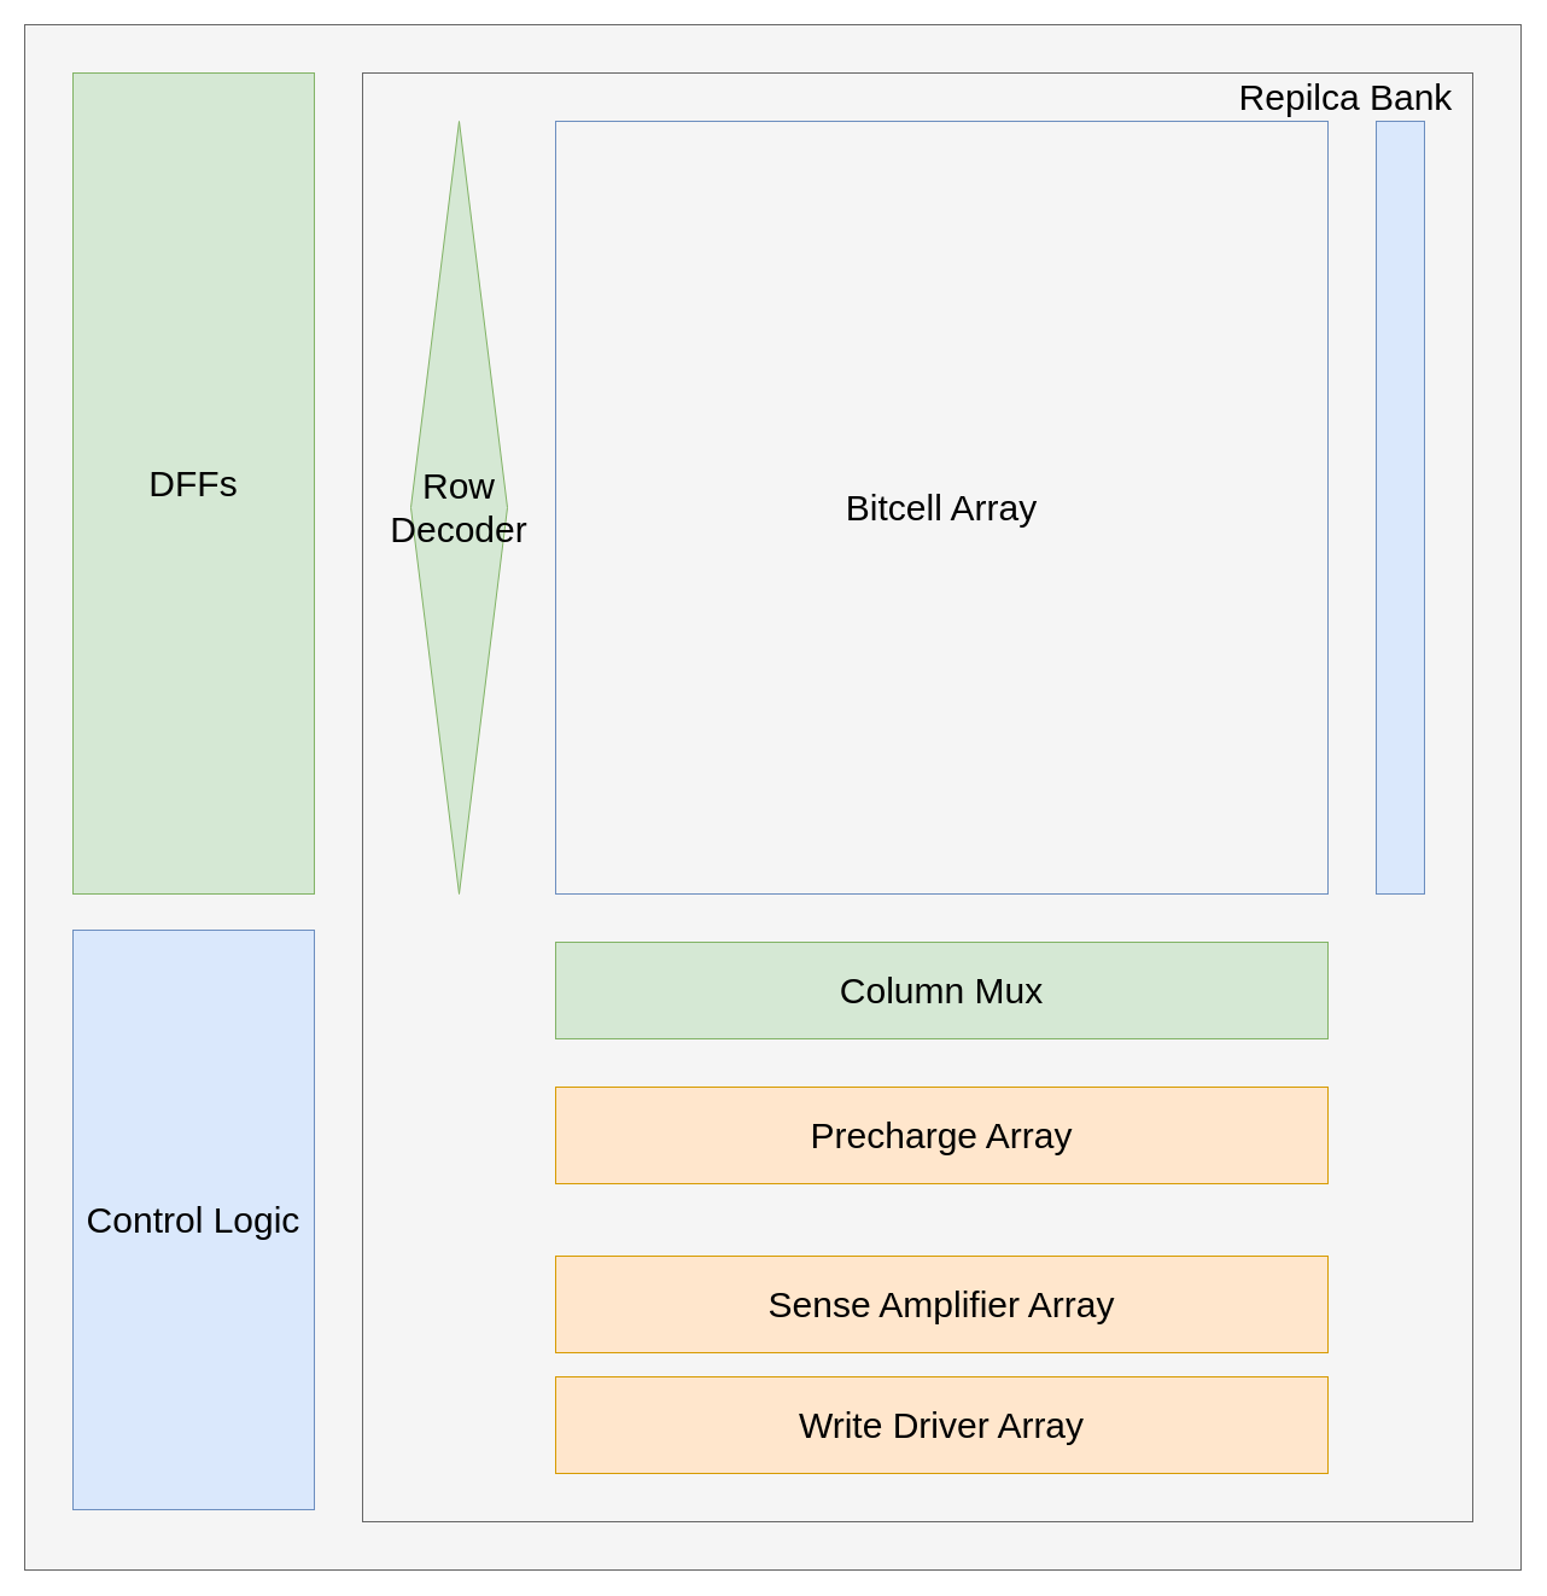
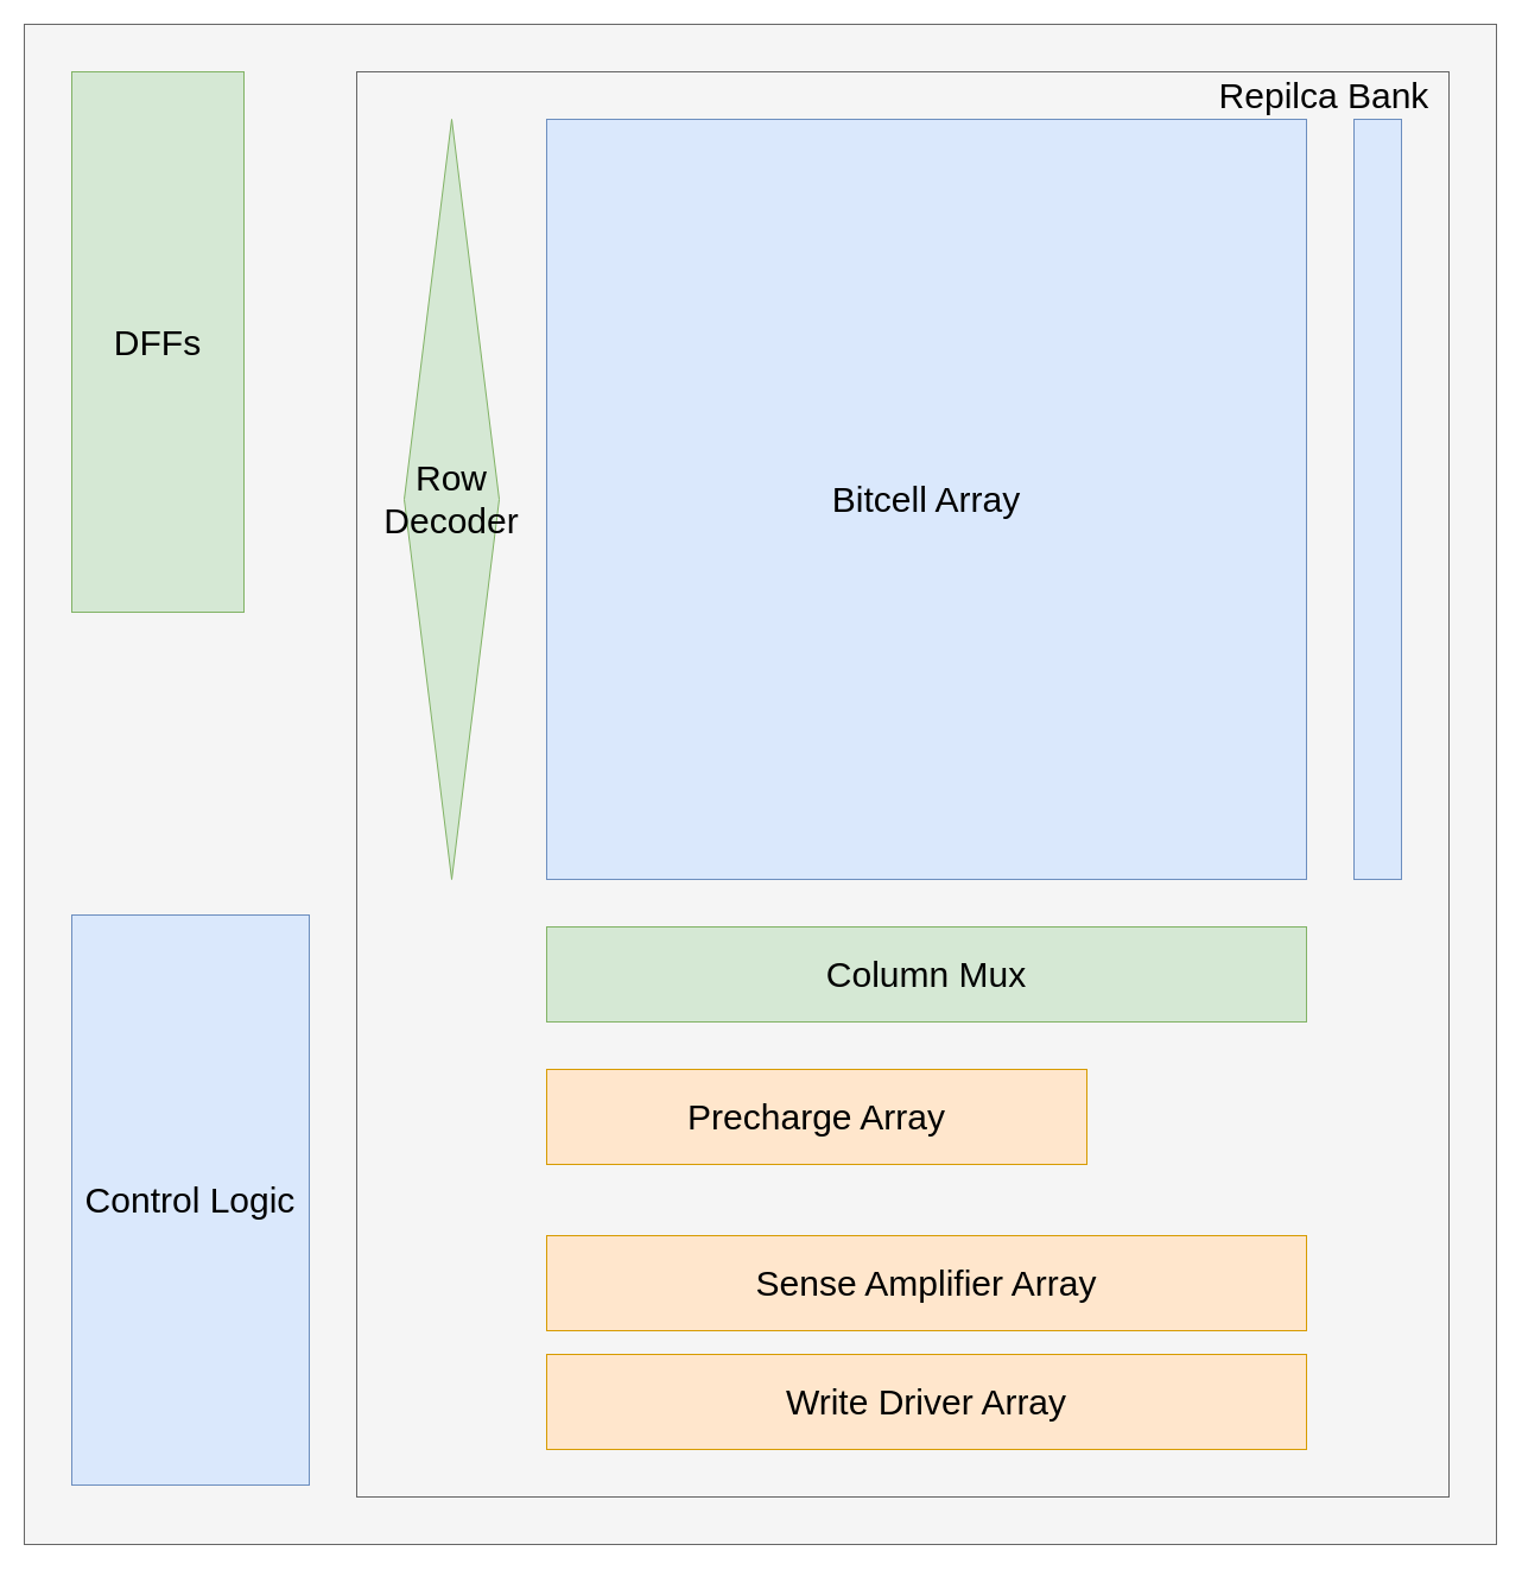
  <mxCell id="0" />
  <mxCell id="1" parent="0" />
  <mxCell id="2" value="" style="rounded=0;whiteSpace=wrap;html=1;fillColor=#f5f5f5;strokeColor=#666666;fontColor=#333333;" vertex="1" parent="1"><mxGeometry x="20" y="20" width="1240" height="1280" as="geometry" /></mxCell>
  <mxCell id="3" value="" style="rounded=0;whiteSpace=wrap;html=1;fillColor=#f5f5f5;strokeColor=#666666;fontColor=#333333;" parent="1" vertex="1"><mxGeometry x="300" y="60" width="920" height="1200" as="geometry" /></mxCell>
- <mxCell id="4" value="&lt;font style=&quot;font-size: 30px&quot;&gt;Bitcell Array&lt;/font&gt;" style="rounded=0;whiteSpace=wrap;html=1;fillColor=#f5f5f5;strokeColor=#6c8ebf;" parent="1" vertex="1"><mxGeometry x="460" y="100" width="640" height="640" as="geometry" /></mxCell>
+ <mxCell id="4" value="&lt;font style=&quot;font-size: 30px&quot;&gt;Bitcell Array&lt;/font&gt;" style="rounded=0;whiteSpace=wrap;html=1;fillColor=#dae8fc;strokeColor=#6c8ebf;" parent="1" vertex="1"><mxGeometry x="460" y="100" width="640" height="640" as="geometry" /></mxCell>
  <mxCell id="5" value="&lt;font style=&quot;font-size: 30px&quot;&gt;Row&lt;br&gt;Decoder&lt;/font&gt;" style="rhombus;whiteSpace=wrap;html=1;fillColor=#d5e8d4;strokeColor=#82b366;" parent="1" vertex="1"><mxGeometry x="340" y="100" width="80" height="640" as="geometry" /></mxCell>
  <mxCell id="6" value="&lt;font style=&quot;font-size: 30px&quot;&gt;Column Mux&lt;/font&gt;" style="rounded=0;whiteSpace=wrap;html=1;fillColor=#d5e8d4;strokeColor=#82b366;" parent="1" vertex="1"><mxGeometry x="460" y="780" width="640" height="80" as="geometry" /></mxCell>
- <mxCell id="7" value="&lt;font style=&quot;font-size: 30px&quot;&gt;Precharge Array&lt;/font&gt;" style="rounded=0;whiteSpace=wrap;html=1;fillColor=#ffe6cc;strokeColor=#d79b00;" parent="1" vertex="1"><mxGeometry x="460" y="900" width="640" height="80" as="geometry" /></mxCell>
+ <mxCell id="7" value="&lt;font style=&quot;font-size: 30px&quot;&gt;Precharge Array&lt;/font&gt;" style="rounded=0;whiteSpace=wrap;html=1;fillColor=#ffe6cc;strokeColor=#d79b00;" parent="1" vertex="1"><mxGeometry x="460" y="900" width="455" height="80" as="geometry" /></mxCell>
  <mxCell id="8" value="&lt;font style=&quot;font-size: 30px&quot;&gt;Sense Amplifier Array&lt;/font&gt;" style="rounded=0;whiteSpace=wrap;html=1;fillColor=#ffe6cc;strokeColor=#d79b00;" parent="1" vertex="1"><mxGeometry x="460" y="1040" width="640" height="80" as="geometry" /></mxCell>
  <mxCell id="9" value="&lt;font style=&quot;font-size: 30px&quot;&gt;Write Driver Array&lt;/font&gt;" style="rounded=0;whiteSpace=wrap;html=1;fillColor=#ffe6cc;strokeColor=#d79b00;" parent="1" vertex="1"><mxGeometry x="460" y="1140" width="640" height="80" as="geometry" /></mxCell>
  <mxCell id="10" value="" style="rounded=0;whiteSpace=wrap;html=1;fillColor=#dae8fc;strokeColor=#6c8ebf;" parent="1" vertex="1"><mxGeometry x="1140" y="100" width="40" height="640" as="geometry" /></mxCell>
  <mxCell id="11" value="&lt;font style=&quot;font-size: 30px&quot;&gt;Repilca Bank&lt;/font&gt;" style="text;html=1;strokeColor=none;fillColor=none;align=center;verticalAlign=middle;whiteSpace=wrap;rounded=0;" parent="1" vertex="1"><mxGeometry x="1010" y="70" width="210" height="20" as="geometry" /></mxCell>
  <mxCell id="12" value="&lt;font style=&quot;font-size: 30px&quot;&gt;Control Logic&lt;/font&gt;" style="rounded=0;whiteSpace=wrap;html=1;fillColor=#dae8fc;strokeColor=#6c8ebf;" vertex="1" parent="1"><mxGeometry x="60" y="770" width="200" height="480" as="geometry" /></mxCell>
- <mxCell id="13" value="&lt;font style=&quot;font-size: 30px&quot;&gt;DFFs&lt;/font&gt;" style="rounded=0;whiteSpace=wrap;html=1;fillColor=#d5e8d4;strokeColor=#82b366;" vertex="1" parent="1"><mxGeometry x="60" y="60" width="200" height="680" as="geometry" /></mxCell>
+ <mxCell id="13" value="&lt;font style=&quot;font-size: 30px&quot;&gt;DFFs&lt;/font&gt;" style="rounded=0;whiteSpace=wrap;html=1;fillColor=#d5e8d4;strokeColor=#82b366;" vertex="1" parent="1"><mxGeometry x="60" y="60" width="145" height="455" as="geometry" /></mxCell>
